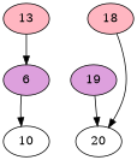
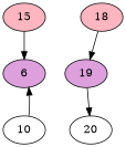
  digraph {
    node [fillcolor=plum style=filled]
    6
-   13 [fillcolor=lightpink]
+   13 [fillcolor=lightpink label=15]
    10 [fillcolor=white]
    19
    18 [fillcolor=lightpink]
    20 [fillcolor=white]
-   6 -> 10
+   10 -> 6
    13 -> 6
    19 -> 20
-   18 -> 20
+   18 -> 19
  }
